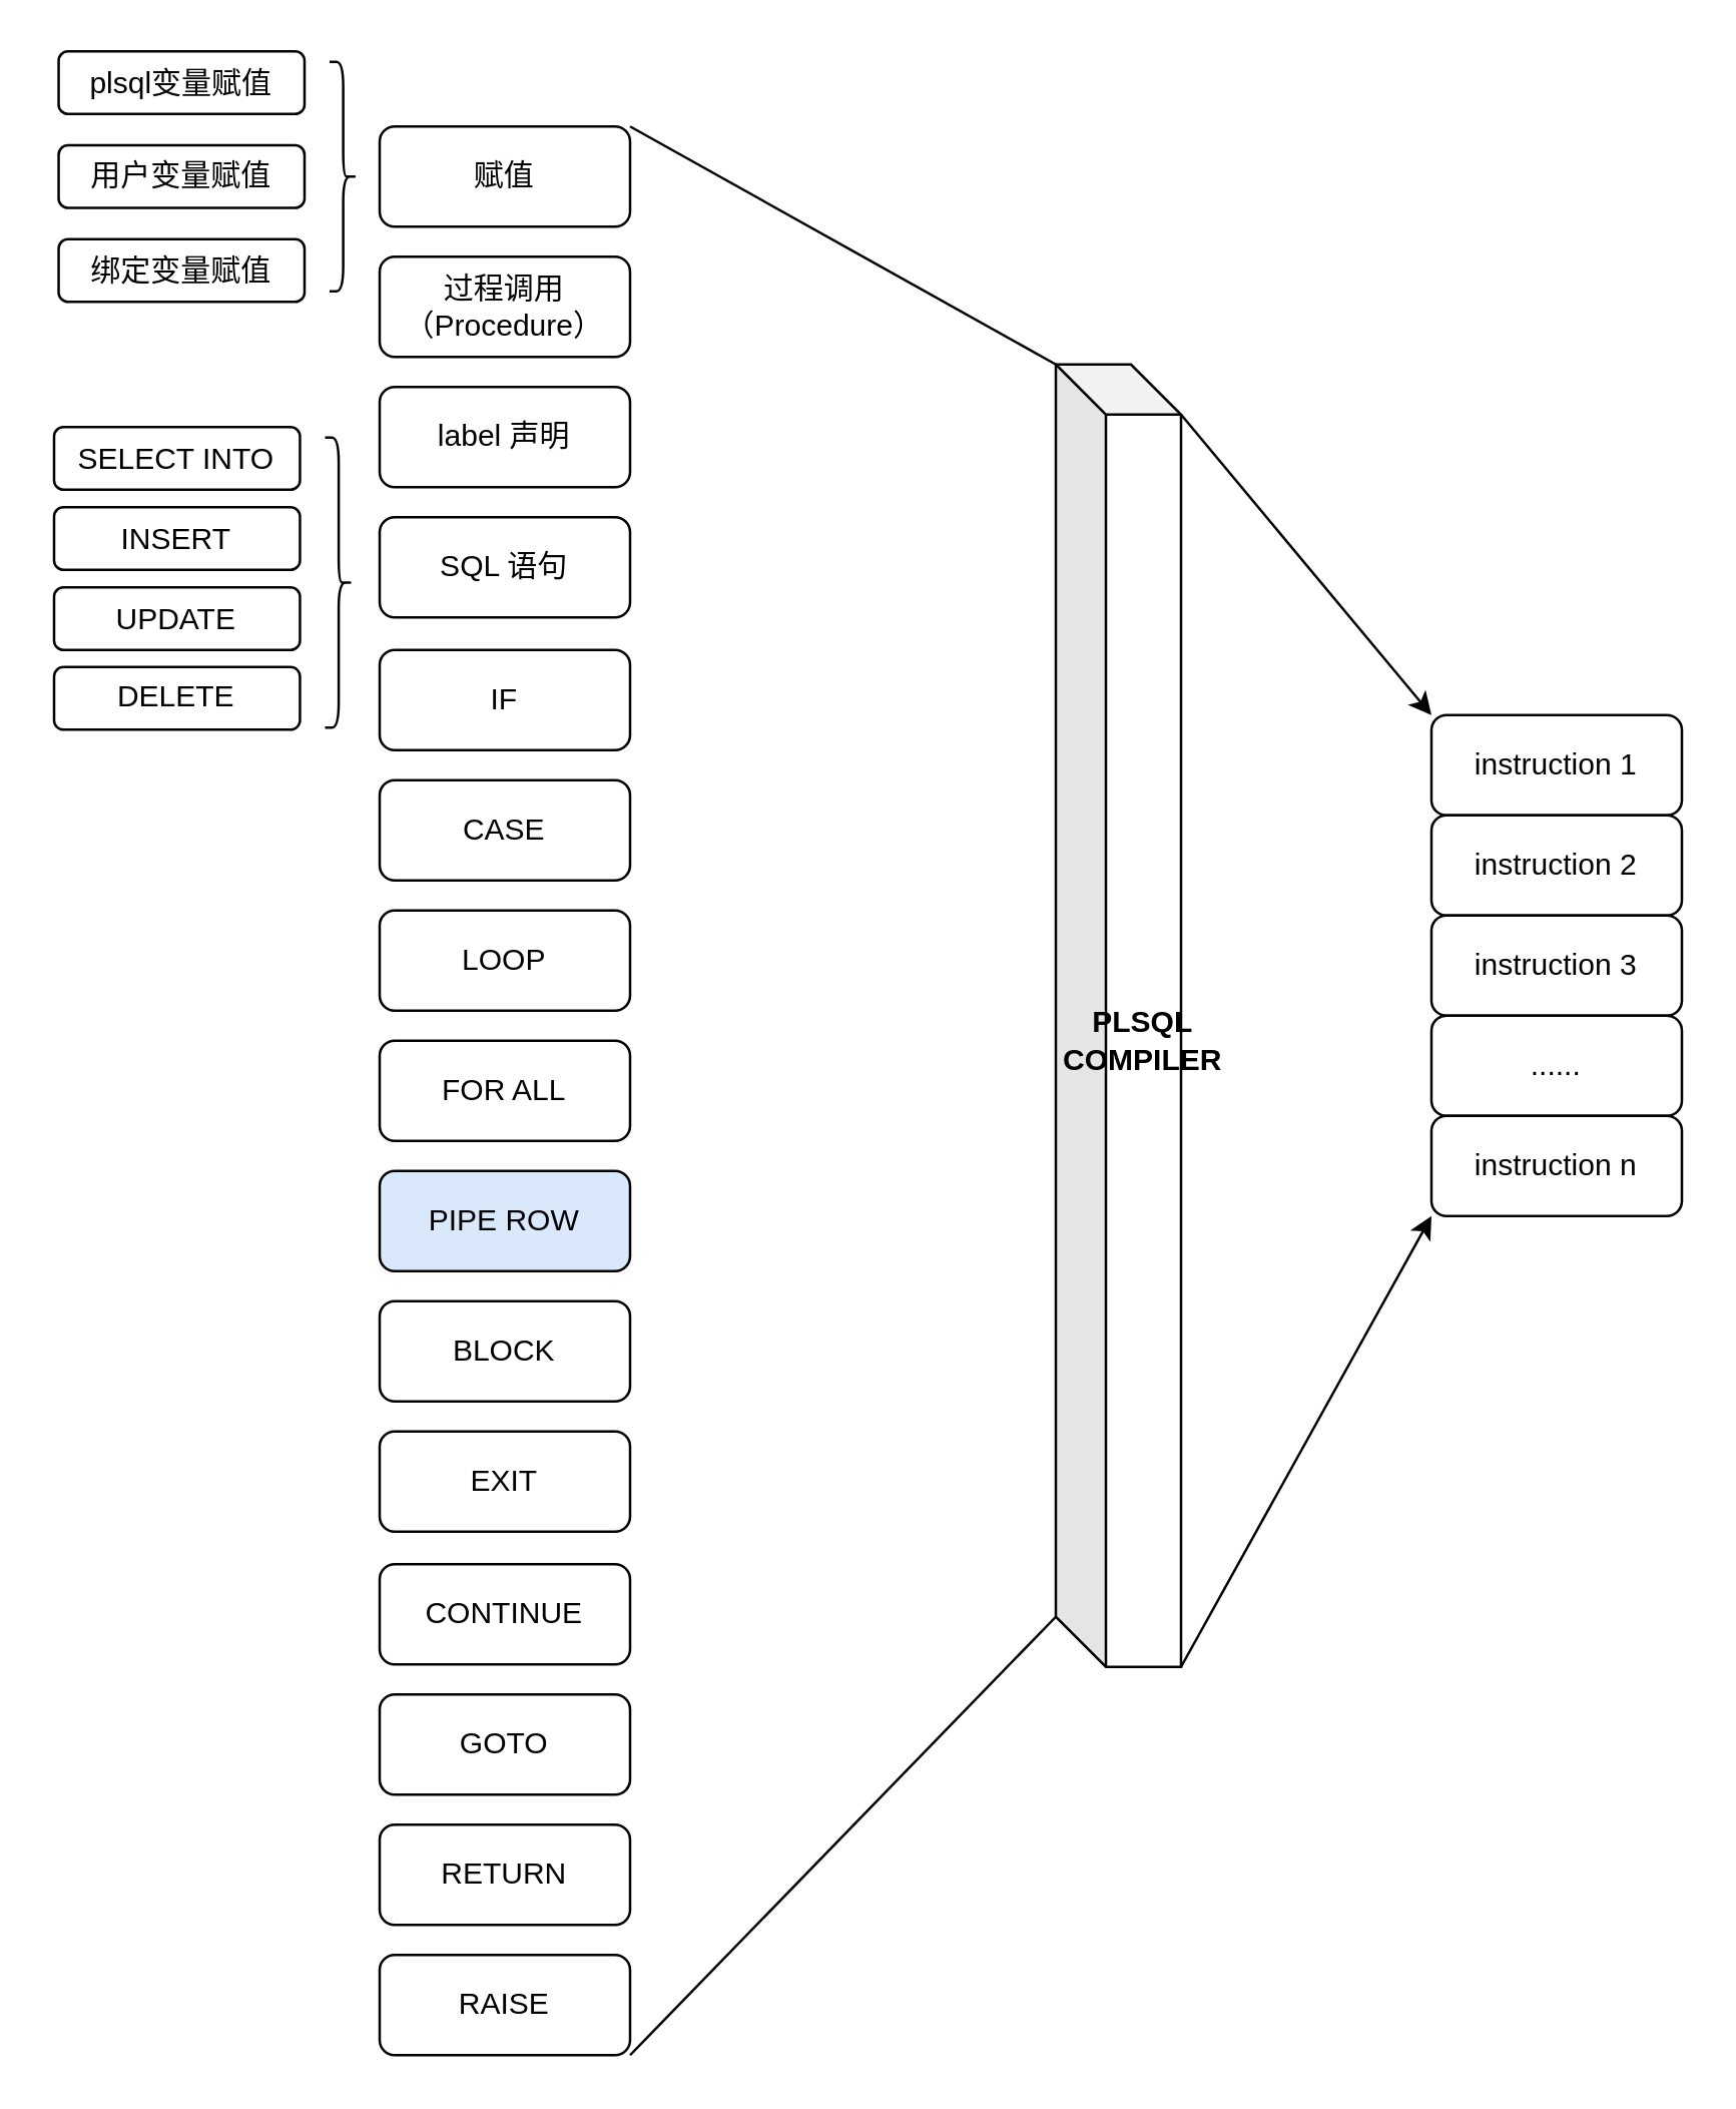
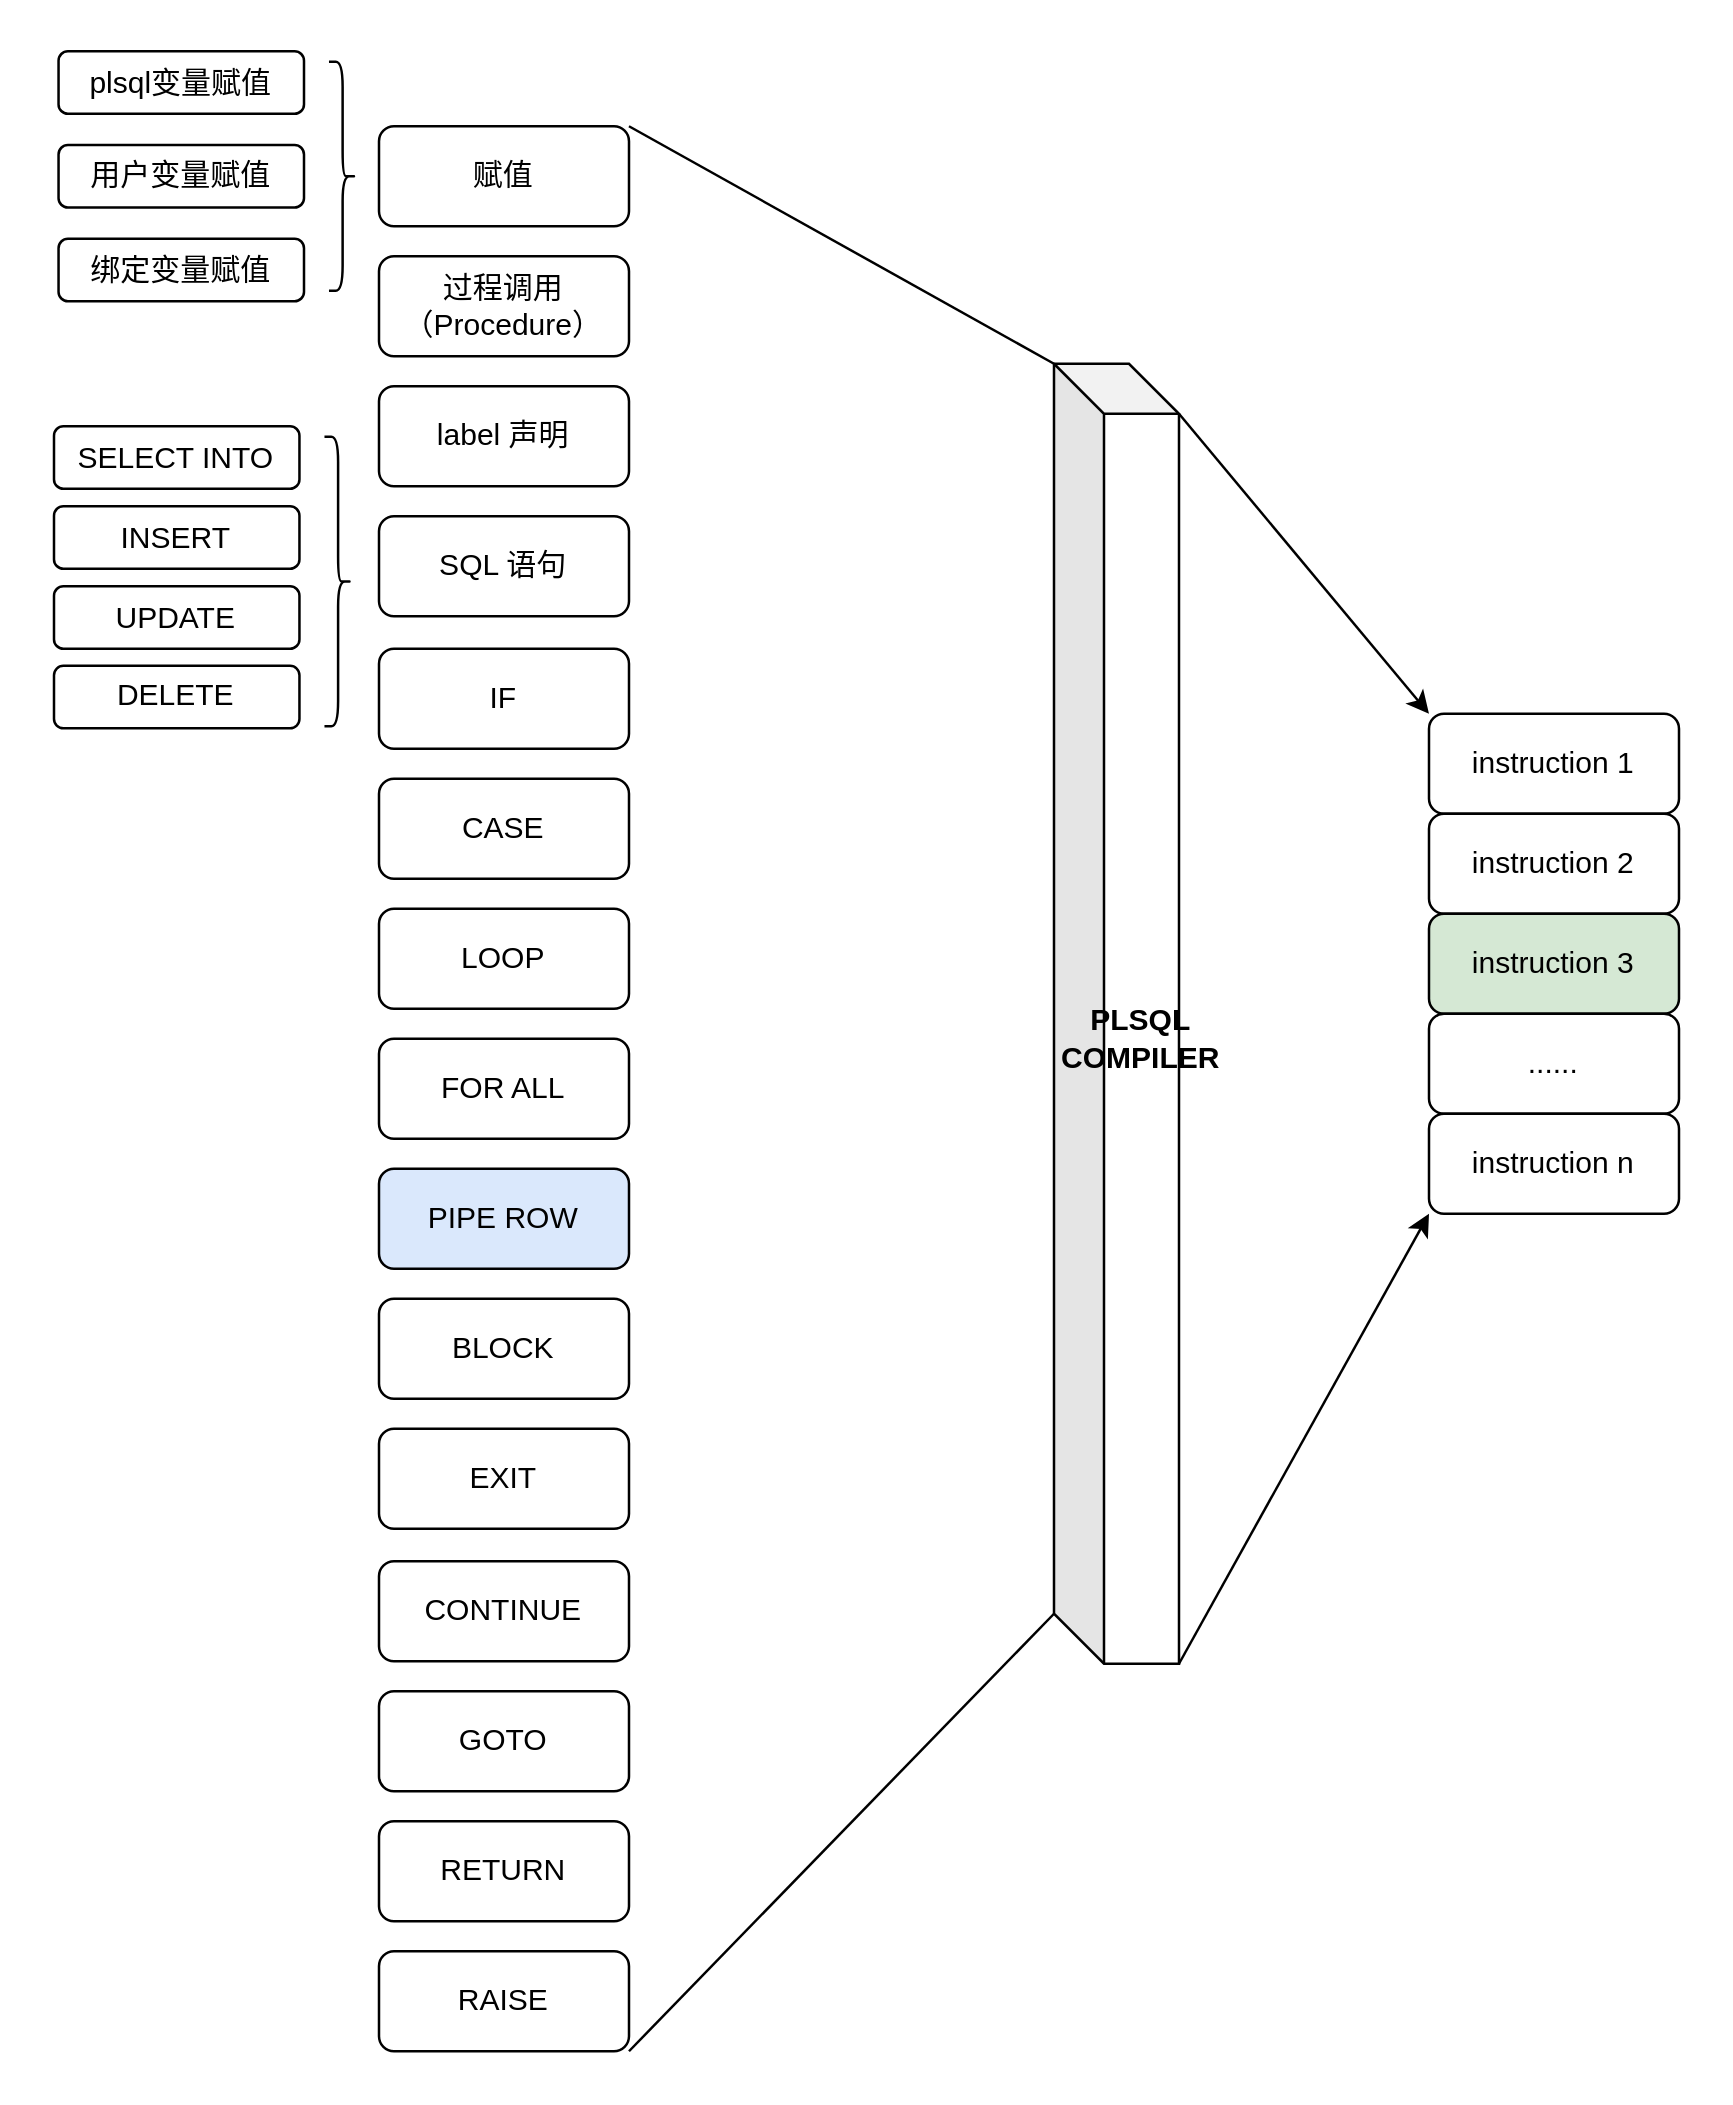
  <mxCell id="0" />
  <mxCell id="1" parent="0" />
  <mxCell id="2" value="赋值" style="rounded=1;whiteSpace=wrap;html=1;" parent="1" vertex="1"><mxGeometry x="151" y="50" width="100" height="40" as="geometry" /></mxCell>
  <mxCell id="3" value="过程调用（Procedure）" style="rounded=1;whiteSpace=wrap;html=1;" parent="1" vertex="1"><mxGeometry x="151" y="102" width="100" height="40" as="geometry" /></mxCell>
  <mxCell id="4" value="label 声明" style="rounded=1;whiteSpace=wrap;html=1;" parent="1" vertex="1"><mxGeometry x="151" y="154" width="100" height="40" as="geometry" /></mxCell>
  <mxCell id="5" value="SQL 语句" style="rounded=1;whiteSpace=wrap;html=1;" parent="1" vertex="1"><mxGeometry x="151" y="206" width="100" height="40" as="geometry" /></mxCell>
  <mxCell id="6" value="IF" style="rounded=1;whiteSpace=wrap;html=1;" parent="1" vertex="1"><mxGeometry x="151" y="259" width="100" height="40" as="geometry" /></mxCell>
  <mxCell id="7" value="CASE" style="rounded=1;whiteSpace=wrap;html=1;" parent="1" vertex="1"><mxGeometry x="151" y="311" width="100" height="40" as="geometry" /></mxCell>
  <mxCell id="8" value="LOOP" style="rounded=1;whiteSpace=wrap;html=1;" parent="1" vertex="1"><mxGeometry x="151" y="363" width="100" height="40" as="geometry" /></mxCell>
  <mxCell id="9" value="FOR ALL" style="rounded=1;whiteSpace=wrap;html=1;" parent="1" vertex="1"><mxGeometry x="151" y="415" width="100" height="40" as="geometry" /></mxCell>
  <mxCell id="10" value="PIPE ROW" style="rounded=1;whiteSpace=wrap;html=1;fillColor=#dae8fc;" parent="1" vertex="1"><mxGeometry x="151" y="467" width="100" height="40" as="geometry" /></mxCell>
  <mxCell id="11" value="EXIT" style="rounded=1;whiteSpace=wrap;html=1;" parent="1" vertex="1"><mxGeometry x="151" y="571" width="100" height="40" as="geometry" /></mxCell>
  <mxCell id="12" value="CONTINUE" style="rounded=1;whiteSpace=wrap;html=1;" parent="1" vertex="1"><mxGeometry x="151" y="624" width="100" height="40" as="geometry" /></mxCell>
  <mxCell id="13" value="GOTO" style="rounded=1;whiteSpace=wrap;html=1;" parent="1" vertex="1"><mxGeometry x="151" y="676" width="100" height="40" as="geometry" /></mxCell>
  <mxCell id="14" value="RAISE" style="rounded=1;whiteSpace=wrap;html=1;" parent="1" vertex="1"><mxGeometry x="151" y="780" width="100" height="40" as="geometry" /></mxCell>
  <mxCell id="15" value="BLOCK" style="rounded=1;whiteSpace=wrap;html=1;" parent="1" vertex="1"><mxGeometry x="151" y="519" width="100" height="40" as="geometry" /></mxCell>
  <mxCell id="16" value="RETURN" style="rounded=1;whiteSpace=wrap;html=1;" parent="1" vertex="1"><mxGeometry x="151" y="728" width="100" height="40" as="geometry" /></mxCell>
  <mxCell id="17" style="edgeStyle=none;rounded=0;orthogonalLoop=1;jettySize=auto;html=1;exitX=1;exitY=1;exitDx=0;exitDy=0;exitPerimeter=0;entryX=0;entryY=1;entryDx=0;entryDy=0;" parent="1" source="19" target="31" edge="1"><mxGeometry relative="1" as="geometry" /></mxCell>
  <mxCell id="18" style="edgeStyle=none;rounded=0;orthogonalLoop=1;jettySize=auto;html=1;exitX=0;exitY=0;exitDx=50;exitDy=20;exitPerimeter=0;entryX=0;entryY=0;entryDx=0;entryDy=0;" parent="1" source="19" target="27" edge="1"><mxGeometry relative="1" as="geometry" /></mxCell>
  <mxCell id="19" value="&lt;b&gt;PLSQL COMPILER&lt;/b&gt;" style="shape=cube;whiteSpace=wrap;html=1;boundedLbl=1;backgroundOutline=1;darkOpacity=0.05;darkOpacity2=0.1;" parent="1" vertex="1"><mxGeometry x="421" y="145" width="50" height="520" as="geometry" /></mxCell>
  <mxCell id="20" value="" style="group" parent="1" vertex="1" connectable="0"><mxGeometry x="22.818" y="20" width="119.091" height="100" as="geometry" /></mxCell>
  <mxCell id="21" value="" style="shape=curlyBracket;whiteSpace=wrap;html=1;rounded=1;labelPosition=left;verticalLabelPosition=middle;align=right;verticalAlign=middle;rotation=-180;" parent="20" vertex="1"><mxGeometry x="108.182" y="4.167" width="10.909" height="91.667" as="geometry" /></mxCell>
  <mxCell id="22" value="plsql变量赋值" style="rounded=1;whiteSpace=wrap;html=1;" parent="20" vertex="1"><mxGeometry width="98.182" height="25" as="geometry" /></mxCell>
  <mxCell id="23" value="用户变量赋值" style="rounded=1;whiteSpace=wrap;html=1;" parent="20" vertex="1"><mxGeometry y="37.5" width="98.182" height="25" as="geometry" /></mxCell>
  <mxCell id="24" value="绑定变量赋值" style="rounded=1;whiteSpace=wrap;html=1;" parent="20" vertex="1"><mxGeometry y="75" width="98.182" height="25" as="geometry" /></mxCell>
  <mxCell id="25" value="" style="endArrow=none;html=1;rounded=0;entryX=0;entryY=0;entryDx=0;entryDy=0;entryPerimeter=0;exitX=1;exitY=0;exitDx=0;exitDy=0;" parent="1" source="2" target="19" edge="1"><mxGeometry width="50" height="50" relative="1" as="geometry"><mxPoint x="251" y="30" as="sourcePoint" /><mxPoint x="411" y="180" as="targetPoint" /></mxGeometry></mxCell>
  <mxCell id="26" value="" style="endArrow=none;html=1;rounded=0;entryX=0;entryY=0;entryDx=0;entryDy=500;entryPerimeter=0;exitX=1;exitY=1;exitDx=0;exitDy=0;" parent="1" source="14" target="19" edge="1"><mxGeometry width="50" height="50" relative="1" as="geometry"><mxPoint x="261" y="840" as="sourcePoint" /><mxPoint x="411" y="640" as="targetPoint" /></mxGeometry></mxCell>
  <mxCell id="27" value="instruction 1" style="rounded=1;whiteSpace=wrap;html=1;" parent="1" vertex="1"><mxGeometry x="571" y="285" width="100" height="40" as="geometry" /></mxCell>
  <mxCell id="28" value="instruction 2" style="rounded=1;whiteSpace=wrap;html=1;" parent="1" vertex="1"><mxGeometry x="571" y="325" width="100" height="40" as="geometry" /></mxCell>
- <mxCell id="29" value="instruction 3" style="rounded=1;whiteSpace=wrap;html=1;" parent="1" vertex="1"><mxGeometry x="571" y="365" width="100" height="40" as="geometry" /></mxCell>
+ <mxCell id="29" value="instruction 3" style="rounded=1;whiteSpace=wrap;html=1;fillColor=#d5e8d4;" parent="1" vertex="1"><mxGeometry x="571" y="365" width="100" height="40" as="geometry" /></mxCell>
  <mxCell id="30" value="......" style="rounded=1;whiteSpace=wrap;html=1;" parent="1" vertex="1"><mxGeometry x="571" y="405" width="100" height="40" as="geometry" /></mxCell>
  <mxCell id="31" value="instruction n" style="rounded=1;whiteSpace=wrap;html=1;" parent="1" vertex="1"><mxGeometry x="571" y="445" width="100" height="40" as="geometry" /></mxCell>
  <mxCell id="32" value="" style="group" parent="1" vertex="1" connectable="0"><mxGeometry x="20.998" y="170" width="119.092" height="120.83" as="geometry" /></mxCell>
  <mxCell id="33" value="" style="shape=curlyBracket;whiteSpace=wrap;html=1;rounded=1;labelPosition=left;verticalLabelPosition=middle;align=right;verticalAlign=middle;rotation=-180;" parent="32" vertex="1"><mxGeometry x="108.182" y="4.17" width="10.91" height="115.83" as="geometry" /></mxCell>
  <mxCell id="34" value="SELECT INTO" style="rounded=1;whiteSpace=wrap;html=1;" parent="32" vertex="1"><mxGeometry width="98.182" height="25" as="geometry" /></mxCell>
  <mxCell id="35" value="INSERT" style="rounded=1;whiteSpace=wrap;html=1;" parent="32" vertex="1"><mxGeometry y="32" width="98.182" height="25" as="geometry" /></mxCell>
  <mxCell id="36" value="UPDATE" style="rounded=1;whiteSpace=wrap;html=1;" parent="32" vertex="1"><mxGeometry y="64" width="98.182" height="25" as="geometry" /></mxCell>
  <mxCell id="37" value="DELETE" style="rounded=1;whiteSpace=wrap;html=1;" parent="32" vertex="1"><mxGeometry y="95.83" width="98.182" height="25" as="geometry" /></mxCell>
